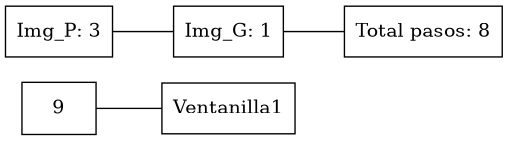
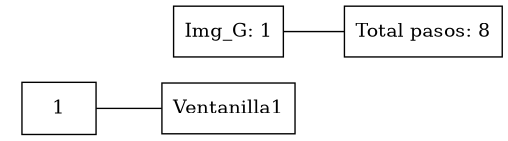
  digraph {
    rankdir=LR
    node [shape=record]
    edge [dir=none]
-   n1 [label=9]
+   n1 [label="           1 "]
    n2 [label=Ventanilla1]
-   n3 [label="Img_P:            3 "]
    n4 [label="Img_G:            1 "]
    n5 [label="Total pasos:            8 "]
    n1 -> n2
-   n3 -> n4
    n4 -> n5
  }
